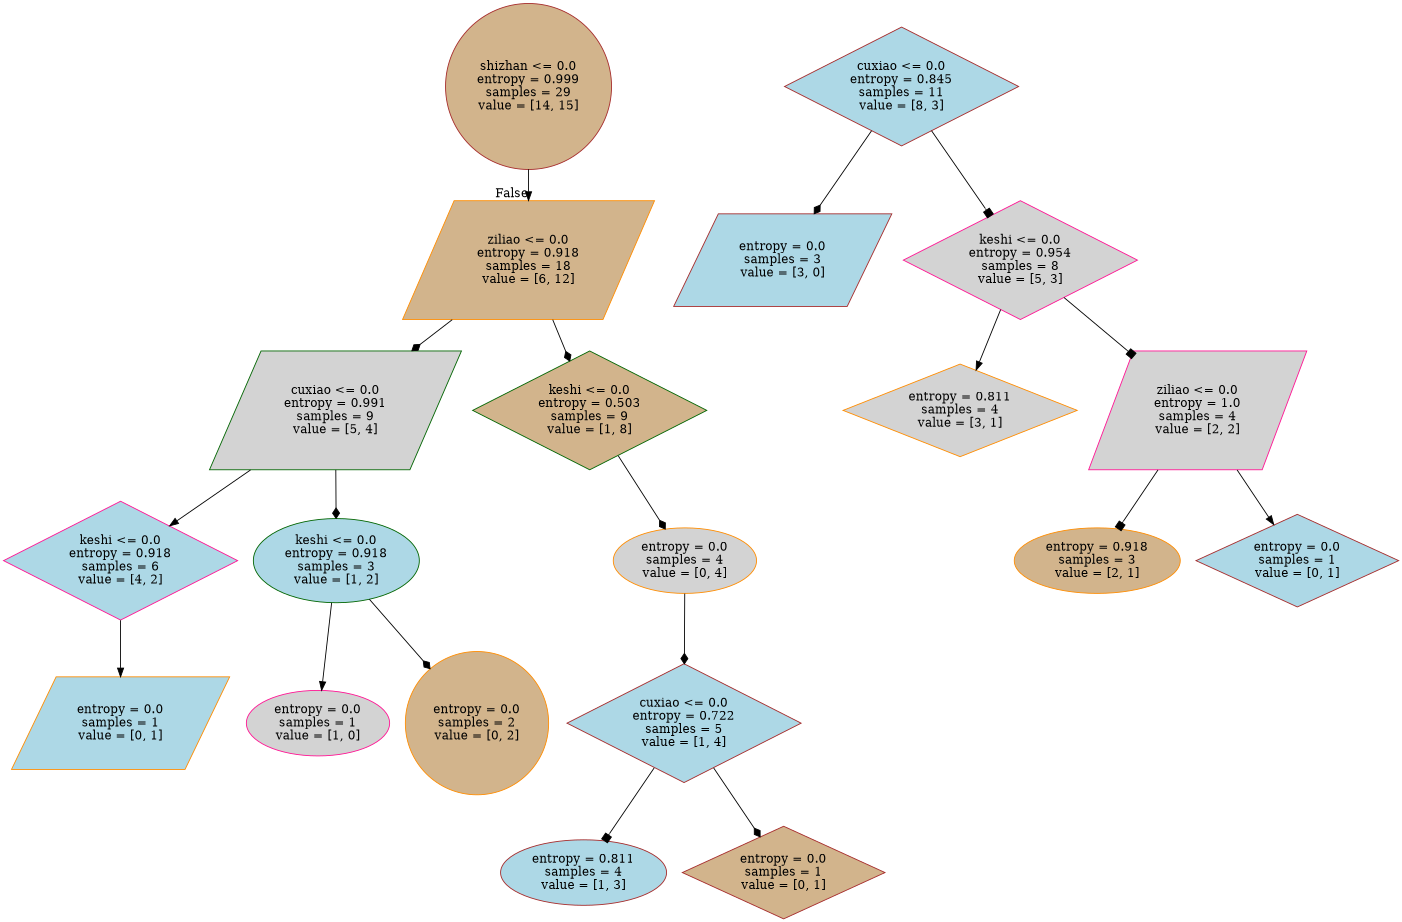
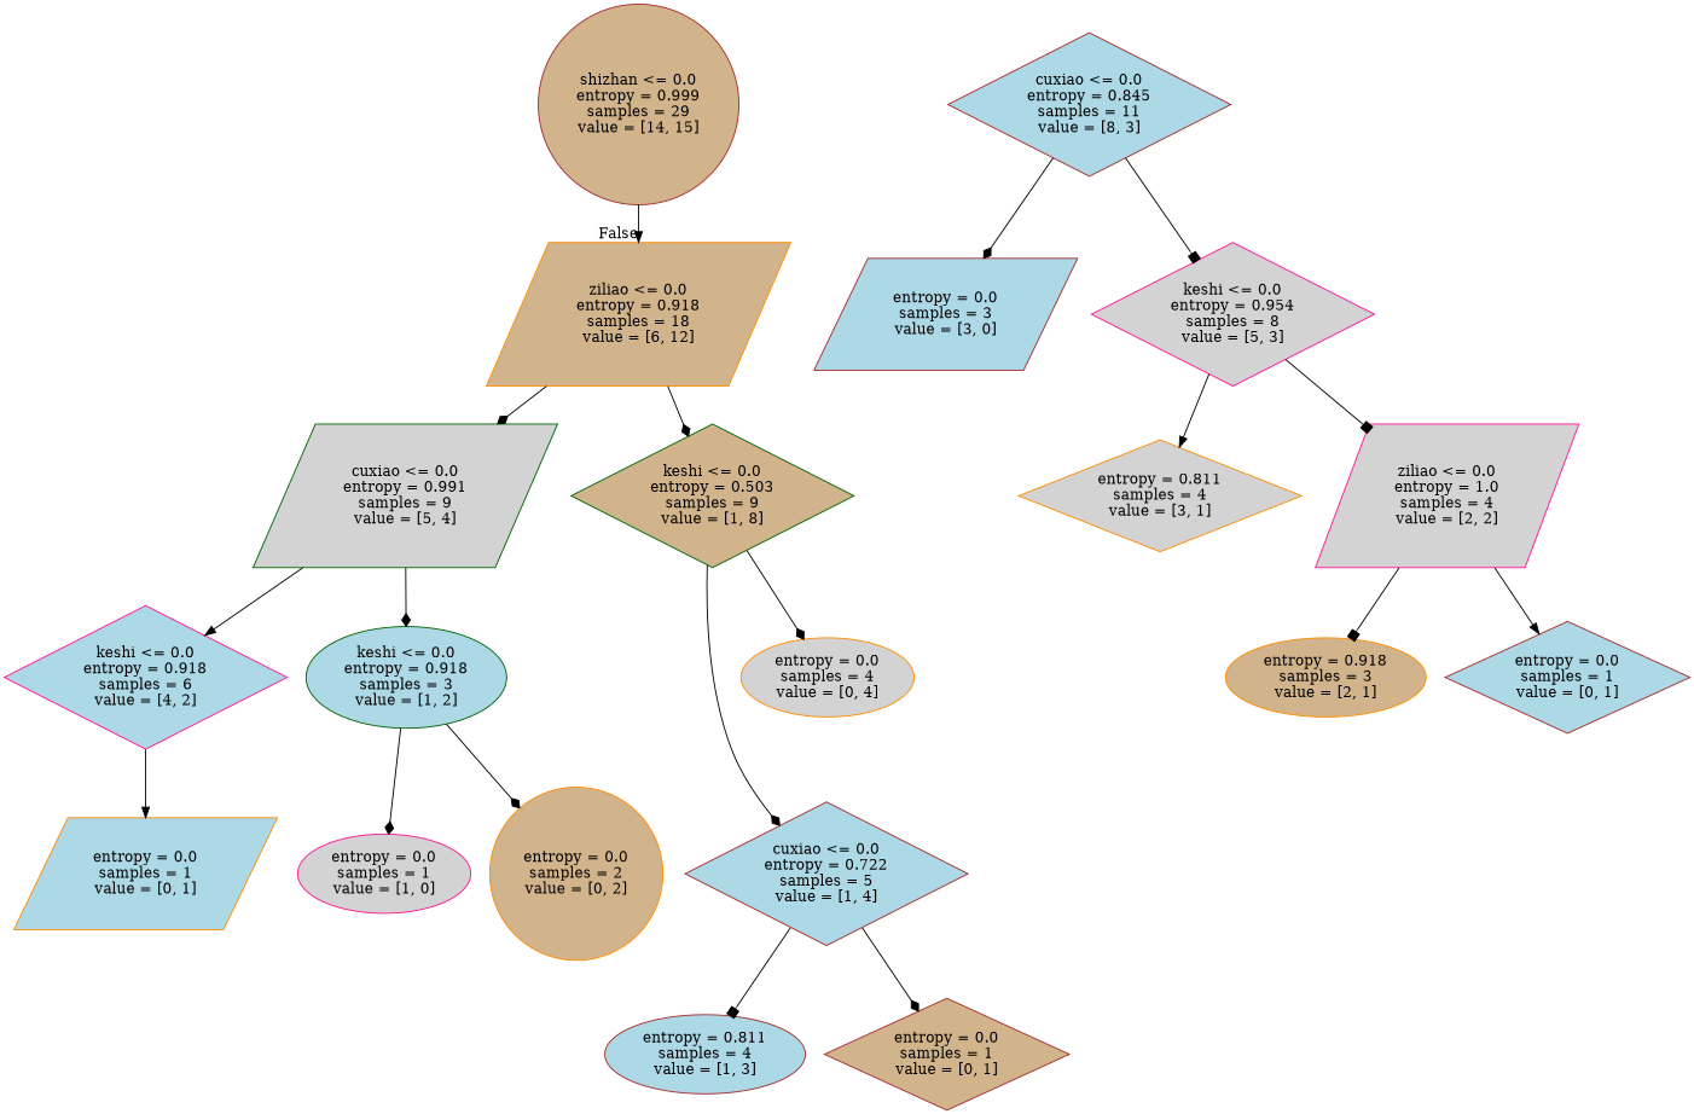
  digraph {
    node [color=brown fillcolor=lightblue shape=diamond style=filled]
    edge [arrowhead=diamond]
    n1 [fillcolor=tan label="shizhan <= 0.0\nentropy = 0.999\nsamples = 29\nvalue = [14, 15]" shape=circle]
    n2 [color=darkorange fillcolor=tan label="ziliao <= 0.0\nentropy = 0.918\nsamples = 18\nvalue = [6, 12]" shape=parallelogram]
    n3 [label="cuxiao <= 0.0\nentropy = 0.845\nsamples = 11\nvalue = [8, 3]"]
    n4 [label="entropy = 0.0\nsamples = 3\nvalue = [3, 0]" shape=parallelogram]
    n5 [color=deeppink fillcolor=lightgrey label="keshi <= 0.0\nentropy = 0.954\nsamples = 8\nvalue = [5, 3]"]
    n6 [color=darkgreen fillcolor=lightgrey label="cuxiao <= 0.0\nentropy = 0.991\nsamples = 9\nvalue = [5, 4]" shape=parallelogram]
    n7 [color=darkgreen fillcolor=tan label="keshi <= 0.0\nentropy = 0.503\nsamples = 9\nvalue = [1, 8]"]
    n8 [color=darkorange fillcolor=lightgrey label="entropy = 0.811\nsamples = 4\nvalue = [3, 1]"]
    n9 [color=deeppink fillcolor=lightgrey label="ziliao <= 0.0\nentropy = 1.0\nsamples = 4\nvalue = [2, 2]" shape=parallelogram]
    n10 [color=darkorange fillcolor=tan label="entropy = 0.918\nsamples = 3\nvalue = [2, 1]" shape=ellipse]
    n11 [label="entropy = 0.0\nsamples = 1\nvalue = [0, 1]"]
    n12 [color=deeppink label="keshi <= 0.0\nentropy = 0.918\nsamples = 6\nvalue = [4, 2]"]
    n13 [color=darkgreen label="keshi <= 0.0\nentropy = 0.918\nsamples = 3\nvalue = [1, 2]" shape=ellipse]
    n14 [label="cuxiao <= 0.0\nentropy = 0.722\nsamples = 5\nvalue = [1, 4]"]
    n15 [color=darkorange fillcolor=lightgrey label="entropy = 0.0\nsamples = 4\nvalue = [0, 4]" shape=ellipse]
    n16 [color=darkorange label="entropy = 0.0\nsamples = 1\nvalue = [0, 1]" shape=parallelogram]
    n17 [color=deeppink fillcolor=lightgrey label="entropy = 0.0\nsamples = 1\nvalue = [1, 0]" shape=ellipse]
    n18 [color=darkorange fillcolor=tan label="entropy = 0.0\nsamples = 2\nvalue = [0, 2]" shape=circle]
    n19 [label="entropy = 0.811\nsamples = 4\nvalue = [1, 3]" shape=ellipse]
    n20 [fillcolor=tan label="entropy = 0.0\nsamples = 1\nvalue = [0, 1]"]
    n1 -> n2 [arrowhead=normal headlabel=False labelangle=-45 labeldistance=2.5]
    n2 -> n6
    n2 -> n7
    n3 -> n4
    n3 -> n5 [arrowhead=box]
    n5 -> n8 [arrowhead=normal]
    n5 -> n9 [arrowhead=box]
    n6 -> n12 [arrowhead=normal]
    n6 -> n13
-   n15 -> n14
+   n7 -> n14
    n7 -> n15
    n9 -> n10 [arrowhead=box]
    n9 -> n11 [arrowhead=normal]
    n12 -> n16 [arrowhead=normal]
-   n13 -> n17 [arrowhead=normal]
+   n13 -> n17
    n13 -> n18
    n14 -> n19 [arrowhead=box]
    n14 -> n20
  }
